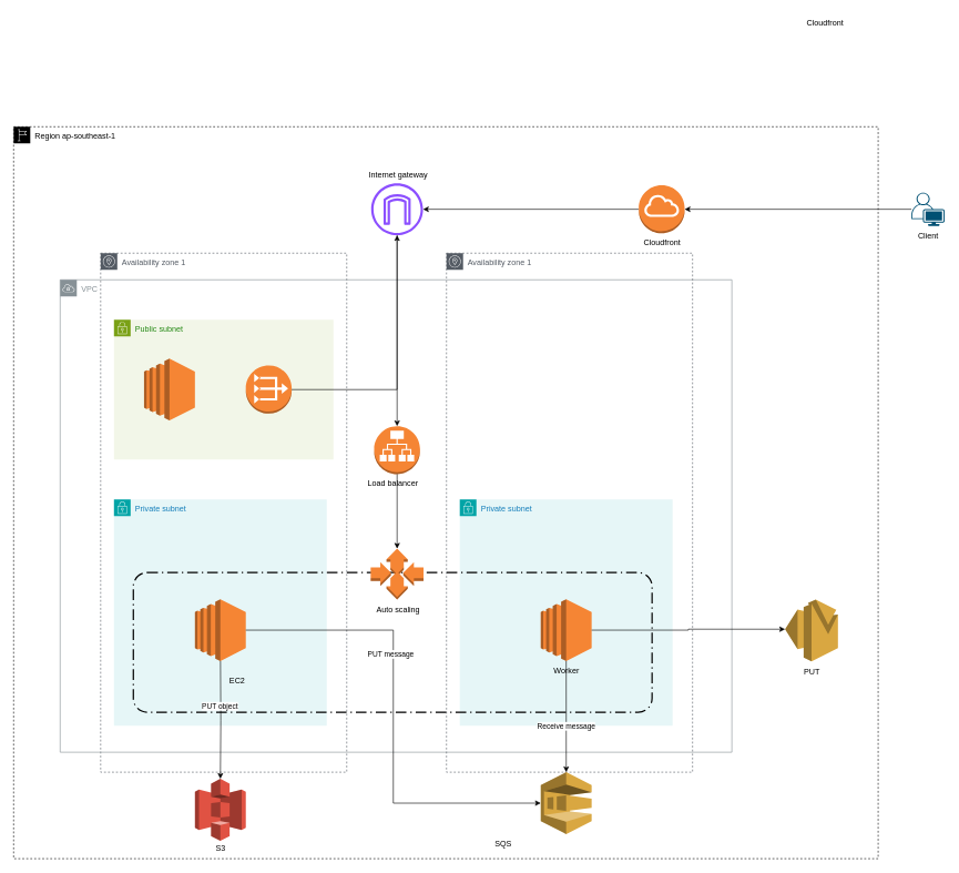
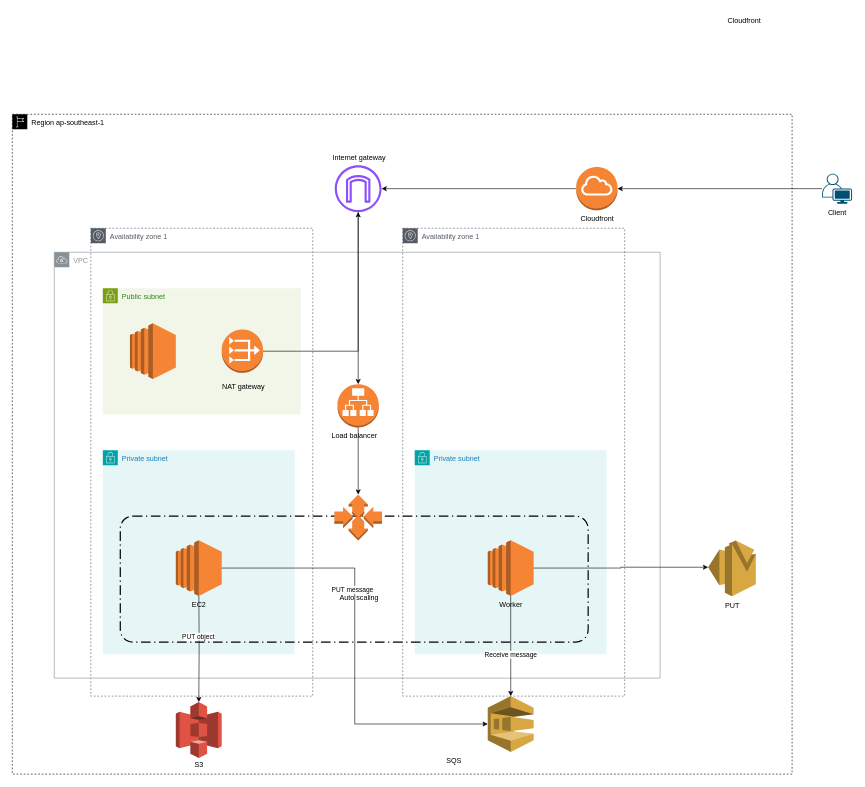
  <mxCell id="0" />
  <mxCell id="1" parent="0" />
  <mxCell id="2" value="Cloudfront" style="text;html=1;align=center;verticalAlign=middle;resizable=0;points=[];autosize=1;strokeColor=none;fillColor=none;" parent="1" vertex="1"><mxGeometry x="1200" y="20" width="80" height="30" as="geometry" /></mxCell>
  <mxCell id="3" value="Region ap-southeast-1" style="points=[[0,0],[0.25,0],[0.5,0],[0.75,0],[1,0],[1,0.25],[1,0.5],[1,0.75],[1,1],[0.75,1],[0.5,1],[0.25,1],[0,1],[0,0.75],[0,0.5],[0,0.25]];outlineConnect=0;html=1;whiteSpace=wrap;fontSize=12;fontStyle=0;container=1;pointerEvents=0;collapsible=0;recursiveResize=0;shape=mxgraph.aws4.group;grIcon=mxgraph.aws4.group_region;verticalAlign=top;align=left;spacingLeft=30;dashed=1;" parent="1" vertex="1"><mxGeometry x="20" y="190" width="1300" height="1100" as="geometry" /></mxCell>
  <mxCell id="4" value="Availability zone 1" style="sketch=0;outlineConnect=0;gradientColor=none;html=1;whiteSpace=wrap;fontSize=12;fontStyle=0;shape=mxgraph.aws4.group;grIcon=mxgraph.aws4.group_availability_zone;strokeColor=#545B64;fillColor=none;verticalAlign=top;align=left;spacingLeft=30;fontColor=#545B64;dashed=1;" parent="3" vertex="1"><mxGeometry x="130.87" y="190" width="370" height="780" as="geometry" /></mxCell>
  <mxCell id="5" value="VPC" style="sketch=0;outlineConnect=0;gradientColor=none;html=1;whiteSpace=wrap;fontSize=12;fontStyle=0;shape=mxgraph.aws4.group;grIcon=mxgraph.aws4.group_vpc;strokeColor=#879196;fillColor=none;verticalAlign=top;align=left;spacingLeft=30;fontColor=#879196;dashed=0;" parent="3" vertex="1"><mxGeometry x="70" y="230" width="1010" height="710" as="geometry" /></mxCell>
- <mxCell id="6" value="Auto scaling" style="text;html=1;align=center;verticalAlign=middle;resizable=0;points=[];autosize=1;strokeColor=none;fillColor=none;" parent="3" vertex="1"><mxGeometry x="533.24" y="710.5" width="90" height="30" as="geometry" /></mxCell>
+ <mxCell id="6" value="Auto scaling" style="text;html=1;align=center;verticalAlign=middle;resizable=0;points=[];autosize=1;strokeColor=none;fillColor=none;" parent="3" vertex="1"><mxGeometry x="533.24" y="790.5" width="90" height="30" as="geometry" /></mxCell>
  <mxCell id="7" value="S3" style="text;html=1;align=center;verticalAlign=middle;resizable=0;points=[];autosize=1;strokeColor=none;fillColor=none;" parent="3" vertex="1"><mxGeometry x="290.87" y="1070" width="40" height="30" as="geometry" /></mxCell>
  <mxCell id="8" value="SQS" style="text;html=1;align=center;verticalAlign=middle;resizable=0;points=[];autosize=1;strokeColor=none;fillColor=none;" parent="3" vertex="1"><mxGeometry x="710.87" y="1063" width="50" height="30" as="geometry" /></mxCell>
  <mxCell id="9" value="Private subnet" style="points=[[0,0],[0.25,0],[0.5,0],[0.75,0],[1,0],[1,0.25],[1,0.5],[1,0.75],[1,1],[0.75,1],[0.5,1],[0.25,1],[0,1],[0,0.75],[0,0.5],[0,0.25]];outlineConnect=0;gradientColor=none;html=1;whiteSpace=wrap;fontSize=12;fontStyle=0;container=1;pointerEvents=0;collapsible=0;recursiveResize=0;shape=mxgraph.aws4.group;grIcon=mxgraph.aws4.group_security_group;grStroke=0;strokeColor=#00A4A6;fillColor=#E6F6F7;verticalAlign=top;align=left;spacingLeft=30;fontColor=#147EBA;dashed=0;" parent="3" vertex="1"><mxGeometry x="150.87" y="560" width="320" height="340" as="geometry" /></mxCell>
- <mxCell id="10" value="EC2" style="text;html=1;align=center;verticalAlign=middle;resizable=0;points=[];autosize=1;strokeColor=none;fillColor=none;" parent="9" vertex="1"><mxGeometry x="160" y="258" width="50" height="30" as="geometry" /></mxCell>
+ <mxCell id="10" value="EC2" style="text;html=1;align=center;verticalAlign=middle;resizable=0;points=[];autosize=1;strokeColor=none;fillColor=none;" parent="9" vertex="1"><mxGeometry x="135" y="243" width="50" height="30" as="geometry" /></mxCell>
  <mxCell id="11" value="" style="outlineConnect=0;dashed=0;verticalLabelPosition=bottom;verticalAlign=top;align=center;html=1;shape=mxgraph.aws3.ec2;fillColor=#F58534;gradientColor=none;" parent="9" vertex="1"><mxGeometry x="121.75" y="150" width="76.5" height="93" as="geometry" /></mxCell>
  <mxCell id="12" value="Private subnet" style="points=[[0,0],[0.25,0],[0.5,0],[0.75,0],[1,0],[1,0.25],[1,0.5],[1,0.75],[1,1],[0.75,1],[0.5,1],[0.25,1],[0,1],[0,0.75],[0,0.5],[0,0.25]];outlineConnect=0;gradientColor=none;html=1;whiteSpace=wrap;fontSize=12;fontStyle=0;container=1;pointerEvents=0;collapsible=0;recursiveResize=0;shape=mxgraph.aws4.group;grIcon=mxgraph.aws4.group_security_group;grStroke=0;strokeColor=#00A4A6;fillColor=#E6F6F7;verticalAlign=top;align=left;spacingLeft=30;fontColor=#147EBA;dashed=0;" parent="3" vertex="1"><mxGeometry x="670.87" y="560" width="320" height="340" as="geometry" /></mxCell>
  <mxCell id="13" value="Worker" style="text;html=1;align=center;verticalAlign=middle;resizable=0;points=[];autosize=1;strokeColor=none;fillColor=none;" parent="12" vertex="1"><mxGeometry x="130" y="243" width="60" height="30" as="geometry" /></mxCell>
  <mxCell id="14" value="" style="outlineConnect=0;dashed=0;verticalLabelPosition=bottom;verticalAlign=top;align=center;html=1;shape=mxgraph.aws3.ec2;fillColor=#F58534;gradientColor=none;" parent="12" vertex="1"><mxGeometry x="121.75" y="150" width="76.5" height="93" as="geometry" /></mxCell>
  <mxCell id="15" value="Availability zone 1" style="sketch=0;outlineConnect=0;gradientColor=none;html=1;whiteSpace=wrap;fontSize=12;fontStyle=0;shape=mxgraph.aws4.group;grIcon=mxgraph.aws4.group_availability_zone;strokeColor=#545B64;fillColor=none;verticalAlign=top;align=left;spacingLeft=30;fontColor=#545B64;dashed=1;" parent="3" vertex="1"><mxGeometry x="650.87" y="190" width="370" height="780" as="geometry" /></mxCell>
  <mxCell id="16" value="" style="outlineConnect=0;dashed=0;verticalLabelPosition=bottom;verticalAlign=top;align=center;html=1;shape=mxgraph.aws3.s3;fillColor=#E05243;gradientColor=none;" parent="3" vertex="1"><mxGeometry x="272.62" y="980" width="76.5" height="93" as="geometry" /></mxCell>
  <mxCell id="17" value="" style="outlineConnect=0;dashed=0;verticalLabelPosition=bottom;verticalAlign=top;align=center;html=1;shape=mxgraph.aws3.ses;fillColor=#D9A741;gradientColor=none;" parent="3" vertex="1"><mxGeometry x="1160" y="710.5" width="79.5" height="93" as="geometry" /></mxCell>
  <mxCell id="18" value="PUT" style="text;html=1;align=center;verticalAlign=middle;resizable=0;points=[];autosize=1;strokeColor=none;fillColor=none;" parent="3" vertex="1"><mxGeometry x="1174.75" y="803.5" width="50" height="30" as="geometry" /></mxCell>
  <mxCell id="19" value="Public subnet" style="points=[[0,0],[0.25,0],[0.5,0],[0.75,0],[1,0],[1,0.25],[1,0.5],[1,0.75],[1,1],[0.75,1],[0.5,1],[0.25,1],[0,1],[0,0.75],[0,0.5],[0,0.25]];outlineConnect=0;gradientColor=none;html=1;whiteSpace=wrap;fontSize=12;fontStyle=0;container=1;pointerEvents=0;collapsible=0;recursiveResize=0;shape=mxgraph.aws4.group;grIcon=mxgraph.aws4.group_security_group;grStroke=0;strokeColor=#7AA116;fillColor=#F2F6E8;verticalAlign=top;align=left;spacingLeft=30;fontColor=#248814;dashed=0;" parent="3" vertex="1"><mxGeometry x="150.87" y="290" width="330" height="210" as="geometry" /></mxCell>
  <mxCell id="20" value="" style="outlineConnect=0;dashed=0;verticalLabelPosition=bottom;verticalAlign=top;align=center;html=1;shape=mxgraph.aws3.vpc_nat_gateway;fillColor=#F58534;gradientColor=none;" parent="19" vertex="1"><mxGeometry x="198.25" y="69" width="69" height="72" as="geometry" /></mxCell>
  <mxCell id="21" value="" style="outlineConnect=0;dashed=0;verticalLabelPosition=bottom;verticalAlign=top;align=center;html=1;shape=mxgraph.aws3.application_load_balancer;fillColor=#F58534;gradientColor=none;" parent="3" vertex="1"><mxGeometry x="542.12" y="450" width="69" height="72" as="geometry" /></mxCell>
  <mxCell id="22" value="Load balancer" style="text;html=1;align=center;verticalAlign=middle;resizable=0;points=[];autosize=1;strokeColor=none;fillColor=none;" parent="3" vertex="1"><mxGeometry x="520" y="522" width="100" height="30" as="geometry" /></mxCell>
  <mxCell id="23" style="edgeStyle=orthogonalEdgeStyle;rounded=0;orthogonalLoop=1;jettySize=auto;html=1;entryX=0.5;entryY=0;entryDx=0;entryDy=0;entryPerimeter=0;" parent="3" source="33" target="21" edge="1"><mxGeometry relative="1" as="geometry"><mxPoint x="577" y="120" as="sourcePoint" /></mxGeometry></mxCell>
  <mxCell id="24" style="edgeStyle=orthogonalEdgeStyle;rounded=0;orthogonalLoop=1;jettySize=auto;html=1;exitX=0.5;exitY=1;exitDx=0;exitDy=0;exitPerimeter=0;entryX=0.5;entryY=0;entryDx=0;entryDy=0;entryPerimeter=0;" parent="3" source="21" target="45" edge="1"><mxGeometry relative="1" as="geometry" /></mxCell>
  <mxCell id="25" style="edgeStyle=orthogonalEdgeStyle;rounded=0;orthogonalLoop=1;jettySize=auto;html=1;entryX=0.5;entryY=0;entryDx=0;entryDy=0;entryPerimeter=0;" parent="3" target="16" edge="1"><mxGeometry relative="1" as="geometry"><mxPoint x="311" y="803" as="sourcePoint" /></mxGeometry></mxCell>
  <mxCell id="26" value="PUT object" style="edgeLabel;html=1;align=center;verticalAlign=middle;resizable=0;points=[];" parent="25" vertex="1" connectable="0"><mxGeometry x="-0.237" y="-2" relative="1" as="geometry"><mxPoint y="-1" as="offset" /></mxGeometry></mxCell>
  <mxCell id="27" value="" style="outlineConnect=0;dashed=0;verticalLabelPosition=bottom;verticalAlign=top;align=center;html=1;shape=mxgraph.aws3.sqs;fillColor=#D9A741;gradientColor=none;" parent="3" vertex="1"><mxGeometry x="792.62" y="970" width="76.5" height="93" as="geometry" /></mxCell>
  <mxCell id="28" style="edgeStyle=orthogonalEdgeStyle;rounded=0;orthogonalLoop=1;jettySize=auto;html=1;exitX=0.5;exitY=1;exitDx=0;exitDy=0;exitPerimeter=0;" parent="3" source="14" target="27" edge="1"><mxGeometry relative="1" as="geometry" /></mxCell>
  <mxCell id="29" value="Receive message" style="edgeLabel;html=1;align=center;verticalAlign=middle;resizable=0;points=[];" parent="28" vertex="1" connectable="0"><mxGeometry x="0.186" relative="1" as="geometry"><mxPoint y="-1" as="offset" /></mxGeometry></mxCell>
  <mxCell id="30" style="edgeStyle=orthogonalEdgeStyle;rounded=0;orthogonalLoop=1;jettySize=auto;html=1;exitX=1;exitY=0.5;exitDx=0;exitDy=0;exitPerimeter=0;entryX=0;entryY=0.5;entryDx=0;entryDy=0;entryPerimeter=0;" parent="3" source="11" target="27" edge="1"><mxGeometry relative="1" as="geometry" /></mxCell>
  <mxCell id="31" value="PUT message" style="edgeLabel;html=1;align=center;verticalAlign=middle;resizable=0;points=[];" parent="30" vertex="1" connectable="0"><mxGeometry x="-0.263" y="-4" relative="1" as="geometry"><mxPoint y="-1" as="offset" /></mxGeometry></mxCell>
  <mxCell id="32" style="edgeStyle=orthogonalEdgeStyle;rounded=0;orthogonalLoop=1;jettySize=auto;html=1;exitX=1;exitY=0.5;exitDx=0;exitDy=0;exitPerimeter=0;entryX=0;entryY=0.48;entryDx=0;entryDy=0;entryPerimeter=0;" parent="3" source="14" target="17" edge="1"><mxGeometry relative="1" as="geometry" /></mxCell>
  <mxCell id="33" value="" style="sketch=0;outlineConnect=0;fontColor=#232F3E;gradientColor=none;fillColor=#8C4FFF;strokeColor=none;dashed=0;verticalLabelPosition=bottom;verticalAlign=top;align=center;html=1;fontSize=12;fontStyle=0;aspect=fixed;pointerEvents=1;shape=mxgraph.aws4.internet_gateway;" parent="3" vertex="1"><mxGeometry x="537.62" y="85" width="78" height="78" as="geometry" /></mxCell>
  <mxCell id="34" value="Internet gateway" style="text;html=1;align=center;verticalAlign=middle;resizable=0;points=[];autosize=1;strokeColor=none;fillColor=none;" parent="3" vertex="1"><mxGeometry x="523.24" y="58" width="110" height="30" as="geometry" /></mxCell>
  <mxCell id="35" style="edgeStyle=orthogonalEdgeStyle;rounded=0;orthogonalLoop=1;jettySize=auto;html=1;exitX=0;exitY=0.5;exitDx=0;exitDy=0;exitPerimeter=0;" parent="3" source="36" target="33" edge="1"><mxGeometry relative="1" as="geometry" /></mxCell>
  <mxCell id="36" value="" style="outlineConnect=0;dashed=0;verticalLabelPosition=bottom;verticalAlign=top;align=center;html=1;shape=mxgraph.aws3.internet_gateway;fillColor=#F58534;gradientColor=none;" parent="3" vertex="1"><mxGeometry x="940" y="88" width="69" height="72" as="geometry" /></mxCell>
  <mxCell id="37" value="Cloudfront" style="text;html=1;align=center;verticalAlign=middle;resizable=0;points=[];autosize=1;strokeColor=none;fillColor=none;" parent="3" vertex="1"><mxGeometry x="934.5" y="160" width="80" height="30" as="geometry" /></mxCell>
  <mxCell id="38" value="" style="points=[[0.35,0,0],[0.98,0.51,0],[1,0.71,0],[0.67,1,0],[0,0.795,0],[0,0.65,0]];verticalLabelPosition=bottom;sketch=0;html=1;verticalAlign=top;aspect=fixed;align=center;pointerEvents=1;shape=mxgraph.cisco19.user;fillColor=#005073;strokeColor=none;" parent="3" vertex="1"><mxGeometry x="1350" y="99" width="50" height="50" as="geometry" /></mxCell>
  <mxCell id="39" value="Client" style="text;html=1;align=center;verticalAlign=middle;resizable=0;points=[];autosize=1;strokeColor=none;fillColor=none;" parent="3" vertex="1"><mxGeometry x="1350" y="149" width="50" height="30" as="geometry" /></mxCell>
  <mxCell id="40" style="edgeStyle=orthogonalEdgeStyle;rounded=0;orthogonalLoop=1;jettySize=auto;html=1;entryX=1;entryY=0.5;entryDx=0;entryDy=0;entryPerimeter=0;" parent="3" source="38" target="36" edge="1"><mxGeometry relative="1" as="geometry" /></mxCell>
  <mxCell id="41" value="" style="rounded=1;arcSize=10;dashed=1;fillColor=none;gradientColor=none;dashPattern=8 3 1 3;strokeWidth=2;" parent="3" vertex="1"><mxGeometry x="180" y="670" width="780" height="210" as="geometry" /></mxCell>
+ <mxCell id="42" value="NAT gateway" style="text;html=1;align=center;verticalAlign=middle;resizable=0;points=[];autosize=1;strokeColor=none;fillColor=none;" parent="3" vertex="1"><mxGeometry x="340" y="440" width="90" height="30" as="geometry" /></mxCell>
  <mxCell id="43" value="" style="outlineConnect=0;dashed=0;verticalLabelPosition=bottom;verticalAlign=top;align=center;html=1;shape=mxgraph.aws3.ec2;fillColor=#F58534;gradientColor=none;" vertex="1" parent="3"><mxGeometry x="196.12" y="348.5" width="76.5" height="93" as="geometry" /></mxCell>
  <mxCell id="44" style="edgeStyle=orthogonalEdgeStyle;rounded=0;orthogonalLoop=1;jettySize=auto;html=1;" edge="1" parent="3" source="20" target="33"><mxGeometry relative="1" as="geometry" /></mxCell>
  <mxCell id="45" value="" style="outlineConnect=0;dashed=0;verticalLabelPosition=bottom;verticalAlign=top;align=center;html=1;shape=mxgraph.aws3.auto_scaling;fillColor=#F58534;gradientColor=none;" parent="3" vertex="1"><mxGeometry x="536.87" y="634" width="79.5" height="76.5" as="geometry" /></mxCell>
